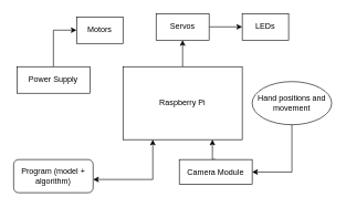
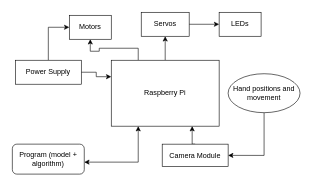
  <mxCell id="0" />
  <mxCell id="1" parent="0" />
  <mxCell id="2" style="edgeStyle=orthogonalEdgeStyle;rounded=0;orthogonalLoop=1;jettySize=auto;html=1;exitX=0.5;exitY=0;exitDx=0;exitDy=0;entryX=0.5;entryY=1;entryDx=0;entryDy=0;" edge="1" parent="1" source="4" target="6"><mxGeometry relative="1" as="geometry" /></mxCell>
+ <mxCell id="3" style="edgeStyle=orthogonalEdgeStyle;rounded=0;orthogonalLoop=1;jettySize=auto;html=1;exitX=0.25;exitY=0;exitDx=0;exitDy=0;entryX=0.5;entryY=1;entryDx=0;entryDy=0;" edge="1" parent="1" source="4" target="8"><mxGeometry relative="1" as="geometry" /></mxCell>
  <mxCell id="4" value="Raspberry Pi" style="rounded=0;whiteSpace=wrap;html=1;" vertex="1" parent="1"><mxGeometry x="185" y="100" width="180" height="110" as="geometry" /></mxCell>
  <mxCell id="5" style="edgeStyle=orthogonalEdgeStyle;rounded=0;orthogonalLoop=1;jettySize=auto;html=1;exitX=1;exitY=0.5;exitDx=0;exitDy=0;entryX=0;entryY=0.5;entryDx=0;entryDy=0;" edge="1" parent="1" source="6" target="7"><mxGeometry relative="1" as="geometry" /></mxCell>
  <mxCell id="6" value="Servos" style="rounded=0;whiteSpace=wrap;html=1;" vertex="1" parent="1"><mxGeometry x="235" y="20" width="80" height="40" as="geometry" /></mxCell>
  <mxCell id="7" value="LEDs" style="rounded=0;whiteSpace=wrap;html=1;" vertex="1" parent="1"><mxGeometry x="365" y="20" width="70" height="40" as="geometry" /></mxCell>
  <mxCell id="8" value="Motors" style="rounded=0;whiteSpace=wrap;html=1;" vertex="1" parent="1"><mxGeometry x="115" y="25" width="70" height="40" as="geometry" /></mxCell>
  <mxCell id="9" style="edgeStyle=orthogonalEdgeStyle;rounded=0;orthogonalLoop=1;jettySize=auto;html=1;exitX=0.5;exitY=0;exitDx=0;exitDy=0;entryX=0.75;entryY=1;entryDx=0;entryDy=0;" edge="1" parent="1" source="10" target="4"><mxGeometry relative="1" as="geometry" /></mxCell>
  <mxCell id="10" value="Camera Module" style="rounded=0;whiteSpace=wrap;html=1;" vertex="1" parent="1"><mxGeometry x="270" y="240" width="110" height="37.5" as="geometry" /></mxCell>
  <mxCell id="11" style="edgeStyle=orthogonalEdgeStyle;rounded=0;orthogonalLoop=1;jettySize=auto;html=1;exitX=0.5;exitY=0;exitDx=0;exitDy=0;entryX=0;entryY=0.5;entryDx=0;entryDy=0;" edge="1" parent="1" source="13" target="8"><mxGeometry relative="1" as="geometry" /></mxCell>
+ <mxCell id="12" style="edgeStyle=orthogonalEdgeStyle;rounded=0;orthogonalLoop=1;jettySize=auto;html=1;exitX=1;exitY=0.5;exitDx=0;exitDy=0;entryX=0;entryY=0.25;entryDx=0;entryDy=0;" edge="1" parent="1" source="13" target="4"><mxGeometry relative="1" as="geometry" /></mxCell>
  <mxCell id="13" value="Power Supply" style="rounded=0;whiteSpace=wrap;html=1;" vertex="1" parent="1"><mxGeometry x="25" y="100" width="110" height="40" as="geometry" /></mxCell>
  <mxCell id="14" value="Program (model + algorithm)" style="rounded=1;whiteSpace=wrap;html=1;" vertex="1" parent="1"><mxGeometry x="20" y="240" width="120" height="50" as="geometry" /></mxCell>
  <mxCell id="15" value="" style="endArrow=classic;startArrow=classic;html=1;rounded=0;entryX=0.25;entryY=1;entryDx=0;entryDy=0;" edge="1" parent="1" target="4"><mxGeometry width="50" height="50" relative="1" as="geometry"><mxPoint x="140" y="270" as="sourcePoint" /><mxPoint x="190" y="220" as="targetPoint" /><Array as="points"><mxPoint x="230" y="270" /></Array></mxGeometry></mxCell>
  <mxCell id="16" style="edgeStyle=orthogonalEdgeStyle;rounded=0;orthogonalLoop=1;jettySize=auto;html=1;exitX=0.5;exitY=1;exitDx=0;exitDy=0;entryX=1;entryY=0.5;entryDx=0;entryDy=0;" edge="1" parent="1" source="17" target="10"><mxGeometry relative="1" as="geometry" /></mxCell>
  <mxCell id="17" value="Hand positions and movement" style="ellipse;whiteSpace=wrap;html=1;" vertex="1" parent="1"><mxGeometry x="380" y="122.5" width="120" height="65" as="geometry" /></mxCell>
